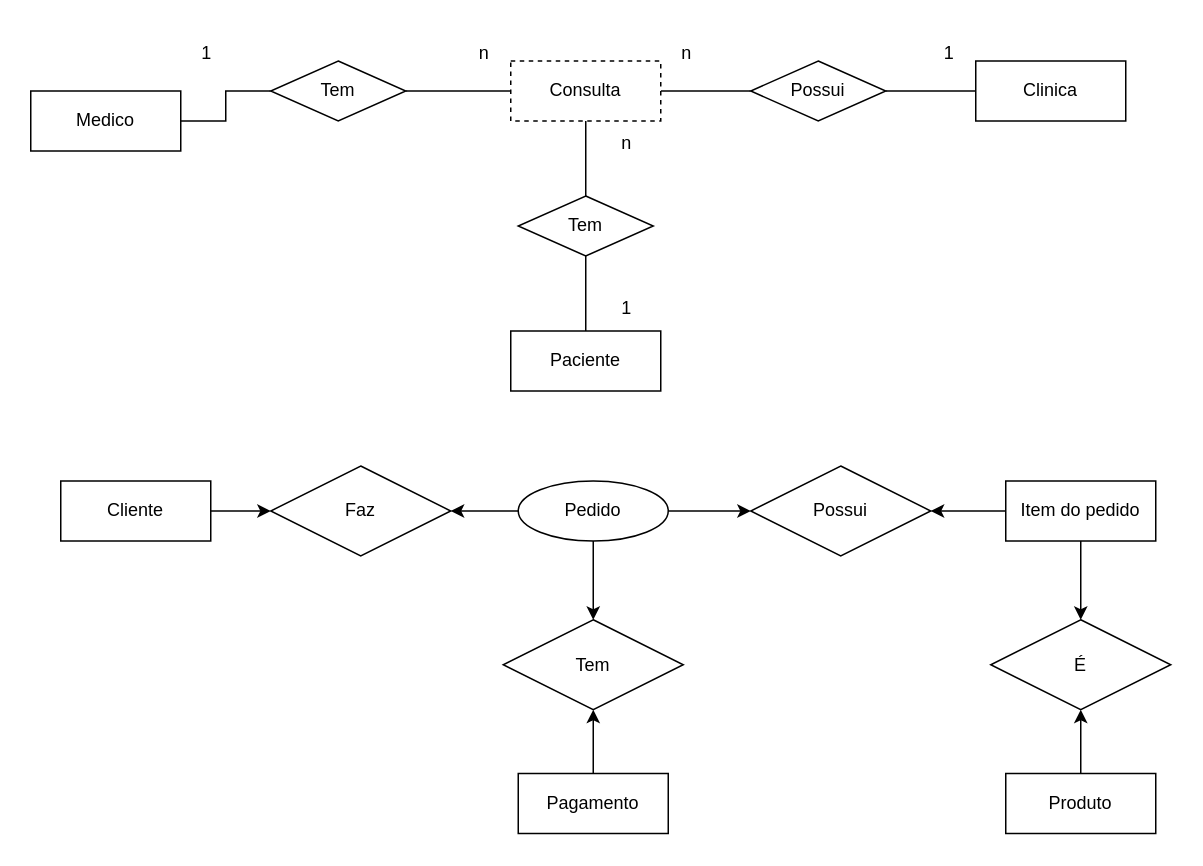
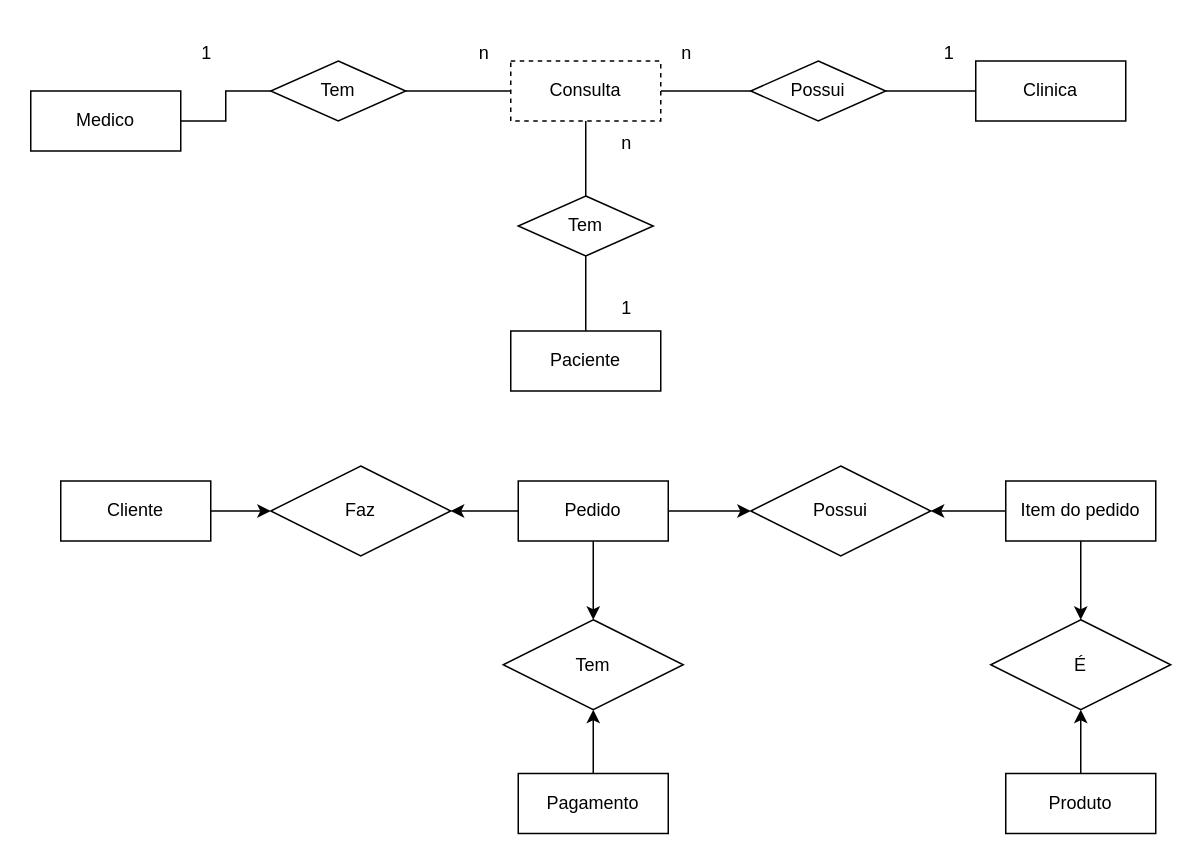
  <mxCell id="0" />
  <mxCell id="1" parent="0" />
  <mxCell id="2" style="edgeStyle=orthogonalEdgeStyle;rounded=0;orthogonalLoop=1;jettySize=auto;html=1;entryX=0;entryY=0.5;entryDx=0;entryDy=0;endArrow=none;endFill=0;" parent="1" source="3" target="12" edge="1"><mxGeometry relative="1" as="geometry" /></mxCell>
  <mxCell id="3" value="Medico" style="whiteSpace=wrap;html=1;align=center;" parent="1" vertex="1"><mxGeometry x="20" y="60" width="100" height="40" as="geometry" /></mxCell>
  <mxCell id="4" style="edgeStyle=orthogonalEdgeStyle;rounded=0;orthogonalLoop=1;jettySize=auto;html=1;entryX=0.5;entryY=1;entryDx=0;entryDy=0;endArrow=none;endFill=0;" parent="1" source="5" target="13" edge="1"><mxGeometry relative="1" as="geometry" /></mxCell>
  <mxCell id="5" value="Paciente" style="whiteSpace=wrap;html=1;align=center;" parent="1" vertex="1"><mxGeometry x="340" y="220" width="100" height="40" as="geometry" /></mxCell>
  <mxCell id="6" style="edgeStyle=orthogonalEdgeStyle;rounded=0;orthogonalLoop=1;jettySize=auto;html=1;exitX=0;exitY=0.5;exitDx=0;exitDy=0;entryX=1;entryY=0.5;entryDx=0;entryDy=0;startArrow=none;startFill=0;endArrow=none;endFill=0;" parent="1" source="9" target="12" edge="1"><mxGeometry relative="1" as="geometry" /></mxCell>
  <mxCell id="7" style="edgeStyle=orthogonalEdgeStyle;rounded=0;orthogonalLoop=1;jettySize=auto;html=1;exitX=0.5;exitY=1;exitDx=0;exitDy=0;entryX=0.5;entryY=0;entryDx=0;entryDy=0;endArrow=none;endFill=0;" parent="1" source="9" target="13" edge="1"><mxGeometry relative="1" as="geometry" /></mxCell>
  <mxCell id="8" style="edgeStyle=orthogonalEdgeStyle;rounded=0;orthogonalLoop=1;jettySize=auto;html=1;endArrow=none;endFill=0;" parent="1" source="9" target="14" edge="1"><mxGeometry relative="1" as="geometry" /></mxCell>
  <mxCell id="9" value="Consulta" style="whiteSpace=wrap;html=1;align=center;dashed=1;" parent="1" vertex="1"><mxGeometry x="340" y="40" width="100" height="40" as="geometry" /></mxCell>
  <mxCell id="10" style="edgeStyle=orthogonalEdgeStyle;rounded=0;orthogonalLoop=1;jettySize=auto;html=1;entryX=1;entryY=0.5;entryDx=0;entryDy=0;strokeColor=default;endArrow=none;endFill=0;" parent="1" source="11" target="14" edge="1"><mxGeometry relative="1" as="geometry" /></mxCell>
  <mxCell id="11" value="Clinica" style="whiteSpace=wrap;html=1;align=center;" parent="1" vertex="1"><mxGeometry x="650" y="40" width="100" height="40" as="geometry" /></mxCell>
  <mxCell id="12" value="Tem" style="shape=rhombus;perimeter=rhombusPerimeter;whiteSpace=wrap;html=1;align=center;" parent="1" vertex="1"><mxGeometry x="180" y="40" width="90" height="40" as="geometry" /></mxCell>
  <mxCell id="13" value="Tem" style="shape=rhombus;perimeter=rhombusPerimeter;whiteSpace=wrap;html=1;align=center;" parent="1" vertex="1"><mxGeometry x="345" y="130" width="90" height="40" as="geometry" /></mxCell>
  <mxCell id="14" value="Possui" style="shape=rhombus;perimeter=rhombusPerimeter;whiteSpace=wrap;html=1;align=center;" parent="1" vertex="1"><mxGeometry x="500" y="40" width="90" height="40" as="geometry" /></mxCell>
  <mxCell id="15" style="edgeStyle=orthogonalEdgeStyle;rounded=0;orthogonalLoop=1;jettySize=auto;html=1;exitX=0;exitY=0.5;exitDx=0;exitDy=0;entryX=1;entryY=0.5;entryDx=0;entryDy=0;" parent="1" source="18" target="28" edge="1"><mxGeometry relative="1" as="geometry" /></mxCell>
  <mxCell id="16" style="edgeStyle=orthogonalEdgeStyle;rounded=0;orthogonalLoop=1;jettySize=auto;html=1;exitX=1;exitY=0.5;exitDx=0;exitDy=0;entryX=0;entryY=0.5;entryDx=0;entryDy=0;" parent="1" source="18" target="29" edge="1"><mxGeometry relative="1" as="geometry" /></mxCell>
  <mxCell id="17" style="edgeStyle=orthogonalEdgeStyle;rounded=0;orthogonalLoop=1;jettySize=auto;html=1;" parent="1" source="18" target="31" edge="1"><mxGeometry relative="1" as="geometry" /></mxCell>
- <mxCell id="18" value="Pedido" style="ellipse;whiteSpace=wrap;html=1;align=center;" parent="1" vertex="1"><mxGeometry x="345" y="320" width="100" height="40" as="geometry" /></mxCell>
+ <mxCell id="18" value="Pedido" style="whiteSpace=wrap;html=1;align=center;" parent="1" vertex="1"><mxGeometry x="345" y="320" width="100" height="40" as="geometry" /></mxCell>
  <mxCell id="19" style="edgeStyle=orthogonalEdgeStyle;rounded=0;orthogonalLoop=1;jettySize=auto;html=1;exitX=1;exitY=0.5;exitDx=0;exitDy=0;entryX=0;entryY=0.5;entryDx=0;entryDy=0;" parent="1" source="20" target="28" edge="1"><mxGeometry relative="1" as="geometry" /></mxCell>
  <mxCell id="20" value="Cliente" style="whiteSpace=wrap;html=1;align=center;" parent="1" vertex="1"><mxGeometry x="40" y="320" width="100" height="40" as="geometry" /></mxCell>
  <mxCell id="21" style="edgeStyle=orthogonalEdgeStyle;rounded=0;orthogonalLoop=1;jettySize=auto;html=1;" parent="1" source="23" target="29" edge="1"><mxGeometry relative="1" as="geometry" /></mxCell>
  <mxCell id="22" style="edgeStyle=orthogonalEdgeStyle;rounded=0;orthogonalLoop=1;jettySize=auto;html=1;entryX=0.5;entryY=0;entryDx=0;entryDy=0;" parent="1" source="23" target="30" edge="1"><mxGeometry relative="1" as="geometry" /></mxCell>
  <mxCell id="23" value="Item do pedido" style="whiteSpace=wrap;html=1;align=center;" parent="1" vertex="1"><mxGeometry x="670" y="320" width="100" height="40" as="geometry" /></mxCell>
  <mxCell id="24" style="edgeStyle=orthogonalEdgeStyle;rounded=0;orthogonalLoop=1;jettySize=auto;html=1;exitX=0.5;exitY=0;exitDx=0;exitDy=0;entryX=0.5;entryY=1;entryDx=0;entryDy=0;" parent="1" source="25" target="31" edge="1"><mxGeometry relative="1" as="geometry" /></mxCell>
  <mxCell id="25" value="Pagamento" style="whiteSpace=wrap;html=1;align=center;" parent="1" vertex="1"><mxGeometry x="345" y="515" width="100" height="40" as="geometry" /></mxCell>
  <mxCell id="26" style="edgeStyle=orthogonalEdgeStyle;rounded=0;orthogonalLoop=1;jettySize=auto;html=1;entryX=0.5;entryY=1;entryDx=0;entryDy=0;" parent="1" source="27" target="30" edge="1"><mxGeometry relative="1" as="geometry" /></mxCell>
  <mxCell id="27" value="Produto" style="whiteSpace=wrap;html=1;align=center;" parent="1" vertex="1"><mxGeometry x="670" y="515" width="100" height="40" as="geometry" /></mxCell>
  <mxCell id="28" value="Faz" style="shape=rhombus;perimeter=rhombusPerimeter;whiteSpace=wrap;html=1;align=center;" parent="1" vertex="1"><mxGeometry x="180" y="310" width="120" height="60" as="geometry" /></mxCell>
  <mxCell id="29" value="Possui" style="shape=rhombus;perimeter=rhombusPerimeter;whiteSpace=wrap;html=1;align=center;" parent="1" vertex="1"><mxGeometry x="500" y="310" width="120" height="60" as="geometry" /></mxCell>
  <mxCell id="30" value="É" style="shape=rhombus;perimeter=rhombusPerimeter;whiteSpace=wrap;html=1;align=center;" parent="1" vertex="1"><mxGeometry x="660" y="412.5" width="120" height="60" as="geometry" /></mxCell>
  <mxCell id="31" value="Tem" style="shape=rhombus;perimeter=rhombusPerimeter;whiteSpace=wrap;html=1;align=center;" parent="1" vertex="1"><mxGeometry x="335" y="412.5" width="120" height="60" as="geometry" /></mxCell>
  <mxCell id="32" value="1" style="text;html=1;align=center;verticalAlign=middle;whiteSpace=wrap;rounded=0;" vertex="1" parent="1"><mxGeometry x="615" y="20" width="35" height="30" as="geometry" /></mxCell>
  <mxCell id="33" value="1" style="text;html=1;align=center;verticalAlign=middle;whiteSpace=wrap;rounded=0;" vertex="1" parent="1"><mxGeometry x="120" y="20" width="35" height="30" as="geometry" /></mxCell>
  <mxCell id="34" value="n" style="text;html=1;align=center;verticalAlign=middle;whiteSpace=wrap;rounded=0;" vertex="1" parent="1"><mxGeometry x="305" y="20" width="35" height="30" as="geometry" /></mxCell>
  <mxCell id="35" value="n" style="text;html=1;align=center;verticalAlign=middle;whiteSpace=wrap;rounded=0;" vertex="1" parent="1"><mxGeometry x="440" y="20" width="35" height="30" as="geometry" /></mxCell>
  <mxCell id="36" value="n" style="text;html=1;align=center;verticalAlign=middle;whiteSpace=wrap;rounded=0;" vertex="1" parent="1"><mxGeometry x="400" y="80" width="35" height="30" as="geometry" /></mxCell>
  <mxCell id="37" value="1" style="text;html=1;align=center;verticalAlign=middle;whiteSpace=wrap;rounded=0;" vertex="1" parent="1"><mxGeometry x="400" y="190" width="35" height="30" as="geometry" /></mxCell>
